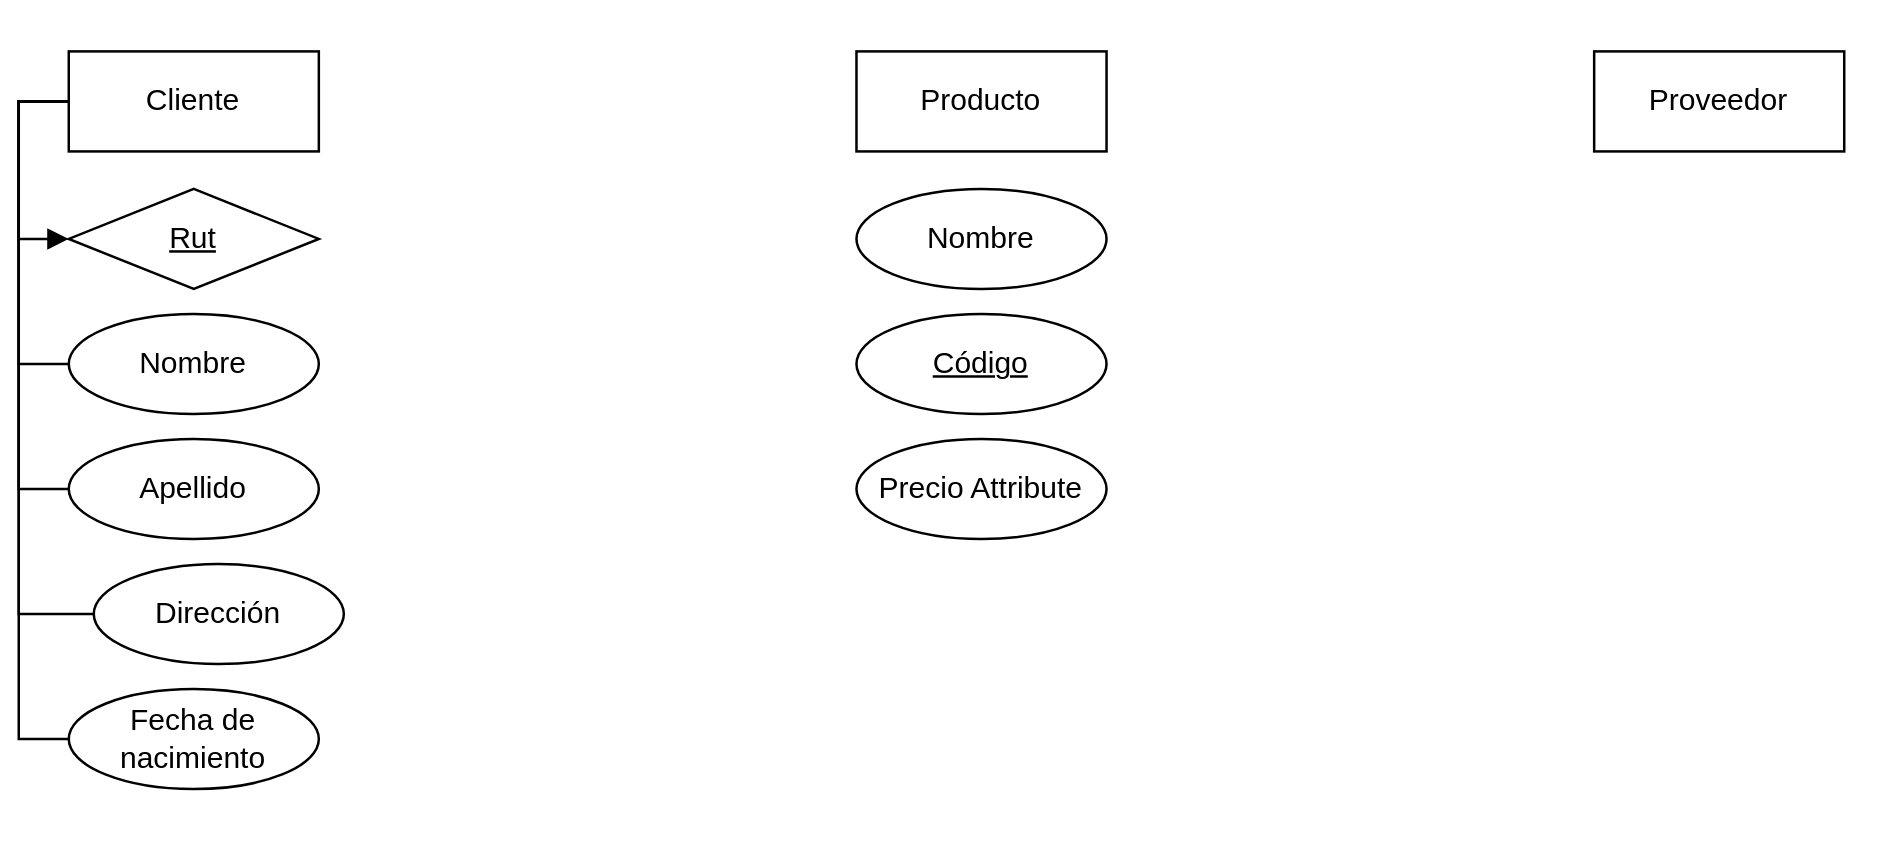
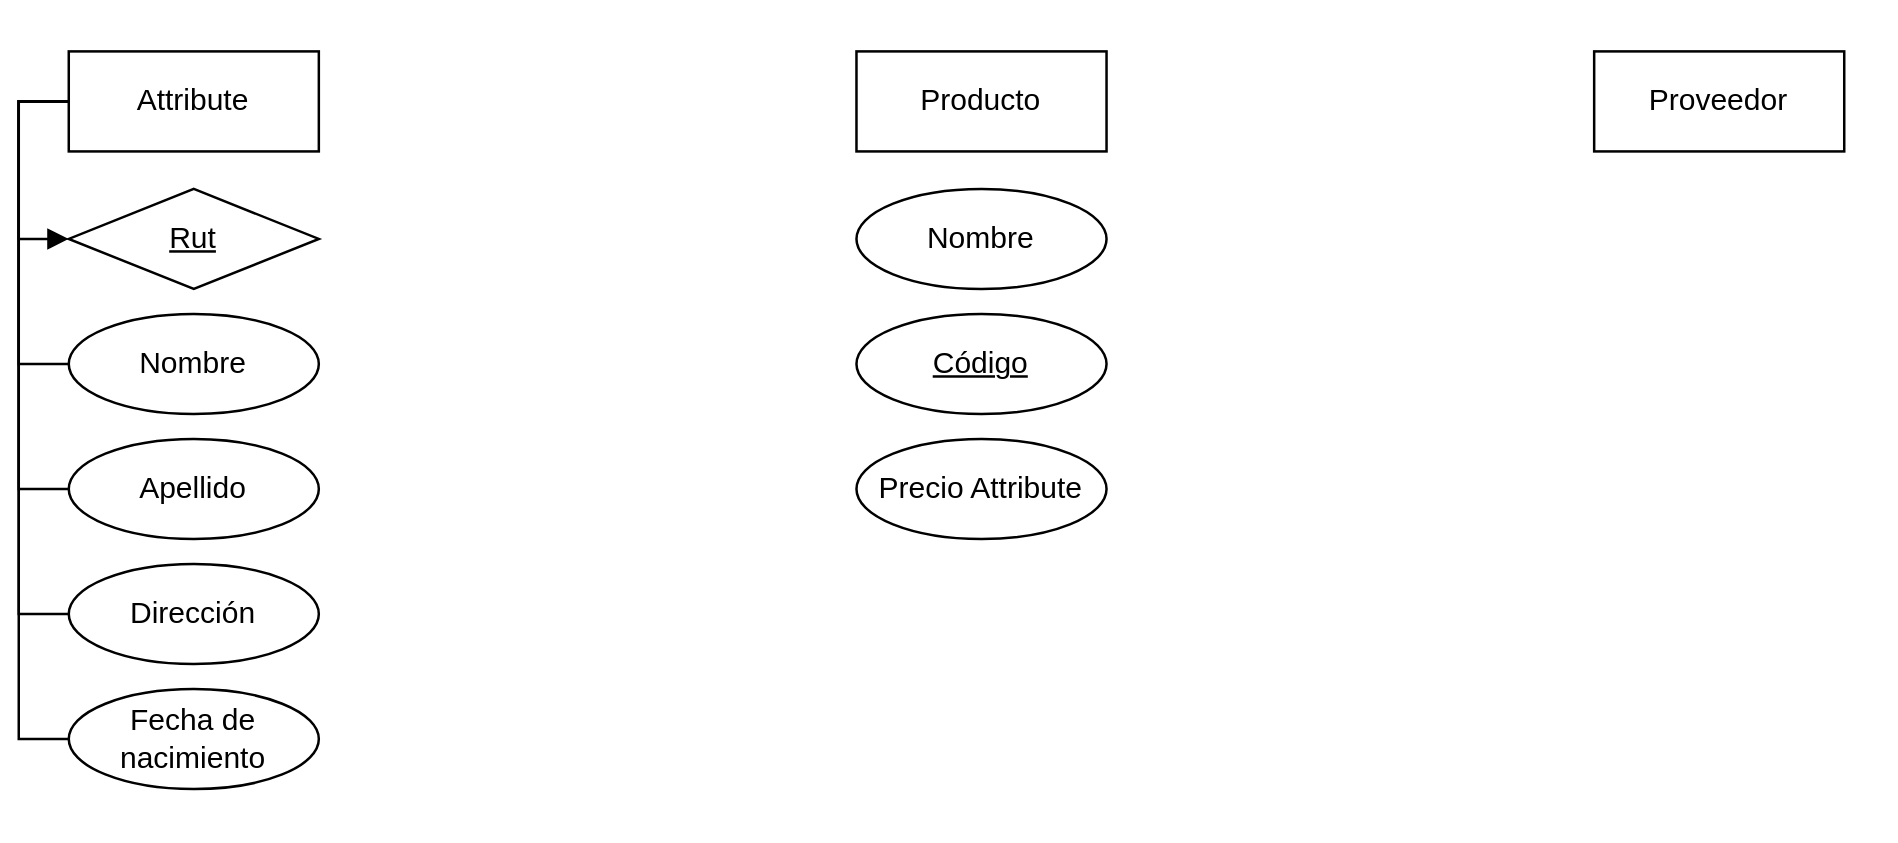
  <mxCell id="0" />
  <mxCell id="1" parent="0" />
  <mxCell id="2" style="edgeStyle=orthogonalEdgeStyle;rounded=0;orthogonalLoop=1;jettySize=auto;html=1;exitX=0;exitY=0.5;exitDx=0;exitDy=0;entryX=0;entryY=0.5;entryDx=0;entryDy=0;endArrow=block;startFill=0;" edge="1" parent="1" source="7" target="10"><mxGeometry relative="1" as="geometry" /></mxCell>
  <mxCell id="3" style="edgeStyle=orthogonalEdgeStyle;shape=connector;rounded=0;orthogonalLoop=1;jettySize=auto;html=1;exitX=0;exitY=0.5;exitDx=0;exitDy=0;entryX=0;entryY=0.5;entryDx=0;entryDy=0;strokeColor=default;align=center;verticalAlign=middle;fontFamily=Helvetica;fontSize=11;fontColor=default;labelBackgroundColor=default;startFill=0;endArrow=none;" edge="1" parent="1" source="7" target="12"><mxGeometry relative="1" as="geometry" /></mxCell>
  <mxCell id="4" style="edgeStyle=orthogonalEdgeStyle;shape=connector;rounded=0;orthogonalLoop=1;jettySize=auto;html=1;exitX=0;exitY=0.5;exitDx=0;exitDy=0;entryX=0;entryY=0.5;entryDx=0;entryDy=0;strokeColor=default;align=center;verticalAlign=middle;fontFamily=Helvetica;fontSize=11;fontColor=default;labelBackgroundColor=default;startFill=0;endArrow=none;" edge="1" parent="1" source="7" target="13"><mxGeometry relative="1" as="geometry" /></mxCell>
  <mxCell id="5" style="edgeStyle=orthogonalEdgeStyle;shape=connector;rounded=0;orthogonalLoop=1;jettySize=auto;html=1;exitX=0;exitY=0.5;exitDx=0;exitDy=0;entryX=0;entryY=0.5;entryDx=0;entryDy=0;strokeColor=default;align=center;verticalAlign=middle;fontFamily=Helvetica;fontSize=11;fontColor=default;labelBackgroundColor=default;startFill=0;endArrow=none;" edge="1" parent="1" source="7" target="14"><mxGeometry relative="1" as="geometry" /></mxCell>
  <mxCell id="6" style="edgeStyle=orthogonalEdgeStyle;shape=connector;rounded=0;orthogonalLoop=1;jettySize=auto;html=1;exitX=0;exitY=0.5;exitDx=0;exitDy=0;entryX=0;entryY=0.5;entryDx=0;entryDy=0;strokeColor=default;align=center;verticalAlign=middle;fontFamily=Helvetica;fontSize=11;fontColor=default;labelBackgroundColor=default;startFill=0;endArrow=none;" edge="1" parent="1" source="7" target="15"><mxGeometry relative="1" as="geometry" /></mxCell>
- <mxCell id="7" value="Cliente" style="whiteSpace=wrap;html=1;align=center;" vertex="1" parent="1"><mxGeometry x="20" y="20" width="100" height="40" as="geometry" /></mxCell>
+ <mxCell id="7" value="Attribute" style="whiteSpace=wrap;html=1;align=center;" vertex="1" parent="1"><mxGeometry x="20" y="20" width="100" height="40" as="geometry" /></mxCell>
  <mxCell id="8" value="Producto" style="whiteSpace=wrap;html=1;align=center;" vertex="1" parent="1"><mxGeometry x="335" y="20" width="100" height="40" as="geometry" /></mxCell>
  <mxCell id="9" value="Proveedor" style="whiteSpace=wrap;html=1;align=center;" vertex="1" parent="1"><mxGeometry x="630" y="20" width="100" height="40" as="geometry" /></mxCell>
  <mxCell id="10" value="Rut" style="rhombus;whiteSpace=wrap;html=1;align=center;fontStyle=4;" vertex="1" parent="1"><mxGeometry x="20" y="75" width="100" height="40" as="geometry" /></mxCell>
  <mxCell id="11" value="Código" style="ellipse;whiteSpace=wrap;html=1;align=center;fontStyle=4;" vertex="1" parent="1"><mxGeometry x="335" y="125" width="100" height="40" as="geometry" /></mxCell>
  <mxCell id="12" value="Nombre" style="ellipse;whiteSpace=wrap;html=1;align=center;" vertex="1" parent="1"><mxGeometry x="20" y="125" width="100" height="40" as="geometry" /></mxCell>
  <mxCell id="13" value="Apellido" style="ellipse;whiteSpace=wrap;html=1;align=center;" vertex="1" parent="1"><mxGeometry x="20" y="175" width="100" height="40" as="geometry" /></mxCell>
- <mxCell id="14" value="Dirección" style="ellipse;whiteSpace=wrap;html=1;align=center;" vertex="1" parent="1"><mxGeometry x="30" y="225" width="100" height="40" as="geometry" /></mxCell>
+ <mxCell id="14" value="Dirección" style="ellipse;whiteSpace=wrap;html=1;align=center;" vertex="1" parent="1"><mxGeometry x="20" y="225" width="100" height="40" as="geometry" /></mxCell>
  <mxCell id="15" value="Fecha de nacimiento" style="ellipse;whiteSpace=wrap;html=1;align=center;" vertex="1" parent="1"><mxGeometry x="20" y="275" width="100" height="40" as="geometry" /></mxCell>
  <mxCell id="16" value="Nombre" style="ellipse;whiteSpace=wrap;html=1;align=center;" vertex="1" parent="1"><mxGeometry x="335" y="75" width="100" height="40" as="geometry" /></mxCell>
  <mxCell id="17" value="Precio Attribute" style="ellipse;whiteSpace=wrap;html=1;align=center;" vertex="1" parent="1"><mxGeometry x="335" y="175" width="100" height="40" as="geometry" /></mxCell>
